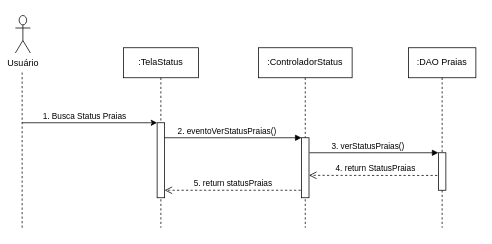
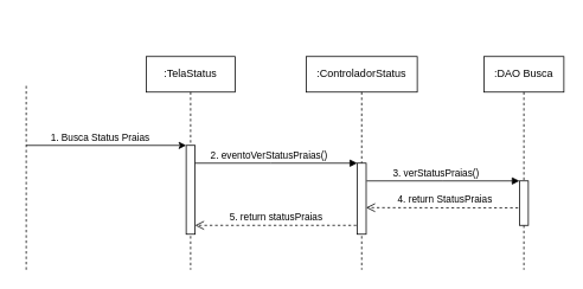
  <mxCell id="0" />
  <mxCell id="1" parent="0" />
  <mxCell id="2" value=":TelaStatus" style="shape=umlLifeline;perimeter=lifelinePerimeter;whiteSpace=wrap;html=1;container=0;dropTarget=0;collapsible=0;recursiveResize=0;outlineConnect=0;portConstraint=eastwest;newEdgeStyle={&quot;edgeStyle&quot;:&quot;elbowEdgeStyle&quot;,&quot;elbow&quot;:&quot;vertical&quot;,&quot;curved&quot;:0,&quot;rounded&quot;:0};" parent="1" vertex="1"><mxGeometry x="164" y="63" width="100" height="240" as="geometry" /></mxCell>
  <mxCell id="3" value="" style="html=1;points=[];perimeter=orthogonalPerimeter;outlineConnect=0;targetShapes=umlLifeline;portConstraint=eastwest;newEdgeStyle={&quot;edgeStyle&quot;:&quot;elbowEdgeStyle&quot;,&quot;elbow&quot;:&quot;vertical&quot;,&quot;curved&quot;:0,&quot;rounded&quot;:0};" parent="2" vertex="1"><mxGeometry x="45" y="100" width="10" height="100" as="geometry" /></mxCell>
  <mxCell id="4" value=":ControladorStatus" style="shape=umlLifeline;perimeter=lifelinePerimeter;whiteSpace=wrap;html=1;container=0;dropTarget=0;collapsible=0;recursiveResize=0;outlineConnect=0;portConstraint=eastwest;newEdgeStyle={&quot;edgeStyle&quot;:&quot;elbowEdgeStyle&quot;,&quot;elbow&quot;:&quot;vertical&quot;,&quot;curved&quot;:0,&quot;rounded&quot;:0};" parent="1" vertex="1"><mxGeometry x="344" y="63" width="125" height="240" as="geometry" /></mxCell>
  <mxCell id="5" value="" style="html=1;points=[];perimeter=orthogonalPerimeter;outlineConnect=0;targetShapes=umlLifeline;portConstraint=eastwest;newEdgeStyle={&quot;edgeStyle&quot;:&quot;elbowEdgeStyle&quot;,&quot;elbow&quot;:&quot;vertical&quot;,&quot;curved&quot;:0,&quot;rounded&quot;:0};" parent="4" vertex="1"><mxGeometry x="57.5" y="120" width="10" height="80" as="geometry" /></mxCell>
  <mxCell id="6" value="2. eventoVerStatusPraias()" style="html=1;verticalAlign=bottom;endArrow=block;edgeStyle=elbowEdgeStyle;elbow=vertical;curved=0;rounded=0;" parent="1" edge="1"><mxGeometry x="-0.091" relative="1" as="geometry"><mxPoint x="219" y="183" as="sourcePoint" /><Array as="points"><mxPoint x="304" y="183" /></Array><mxPoint x="401.5" y="183" as="targetPoint" /><mxPoint as="offset" /></mxGeometry></mxCell>
  <mxCell id="7" value="4. return StatusPraias" style="html=1;verticalAlign=bottom;endArrow=open;dashed=1;endSize=8;edgeStyle=elbowEdgeStyle;elbow=horizontal;curved=0;rounded=0;entryX=0.998;entryY=0.76;entryDx=0;entryDy=0;entryPerimeter=0;" parent="1" edge="1"><mxGeometry x="0.001" relative="1" as="geometry"><mxPoint x="411.48" y="233.07" as="targetPoint" /><Array as="points" /><mxPoint x="588.5" y="233.27" as="sourcePoint" /><mxPoint as="offset" /></mxGeometry></mxCell>
  <mxCell id="8" value="" style="endArrow=none;dashed=1;html=1;rounded=0;" parent="1" edge="1"><mxGeometry width="50" height="50" relative="1" as="geometry"><mxPoint x="29" y="303" as="sourcePoint" /><mxPoint x="29" y="93" as="targetPoint" /></mxGeometry></mxCell>
- <mxCell id="9" value="Usuário" style="shape=umlActor;verticalLabelPosition=bottom;verticalAlign=top;html=1;outlineConnect=0;" parent="1" vertex="1"><mxGeometry x="20" y="20" width="20" height="50" as="geometry" /></mxCell>
  <mxCell id="10" value="" style="endArrow=classic;html=1;rounded=0;" parent="1" target="3" edge="1"><mxGeometry width="50" height="50" relative="1" as="geometry"><mxPoint x="29" y="163" as="sourcePoint" /><mxPoint x="199" y="163" as="targetPoint" /></mxGeometry></mxCell>
  <mxCell id="11" value="1. Busca Status Praias" style="edgeLabel;html=1;align=center;verticalAlign=middle;resizable=0;points=[];" parent="10" vertex="1" connectable="0"><mxGeometry x="-0.093" y="-1" relative="1" as="geometry"><mxPoint y="-11" as="offset" /></mxGeometry></mxCell>
- <mxCell id="12" value=":DAO Praias" style="shape=umlLifeline;perimeter=lifelinePerimeter;whiteSpace=wrap;html=1;container=0;dropTarget=0;collapsible=0;recursiveResize=0;outlineConnect=0;portConstraint=eastwest;newEdgeStyle={&quot;edgeStyle&quot;:&quot;elbowEdgeStyle&quot;,&quot;elbow&quot;:&quot;vertical&quot;,&quot;curved&quot;:0,&quot;rounded&quot;:0};" parent="1" vertex="1"><mxGeometry x="544" y="63" width="90" height="240" as="geometry" /></mxCell>
+ <mxCell id="12" value=":DAO Busca" style="shape=umlLifeline;perimeter=lifelinePerimeter;whiteSpace=wrap;html=1;container=0;dropTarget=0;collapsible=0;recursiveResize=0;outlineConnect=0;portConstraint=eastwest;newEdgeStyle={&quot;edgeStyle&quot;:&quot;elbowEdgeStyle&quot;,&quot;elbow&quot;:&quot;vertical&quot;,&quot;curved&quot;:0,&quot;rounded&quot;:0};" parent="1" vertex="1"><mxGeometry x="544" y="63" width="90" height="240" as="geometry" /></mxCell>
  <mxCell id="13" value="" style="html=1;points=[];perimeter=orthogonalPerimeter;outlineConnect=0;targetShapes=umlLifeline;portConstraint=eastwest;newEdgeStyle={&quot;edgeStyle&quot;:&quot;elbowEdgeStyle&quot;,&quot;elbow&quot;:&quot;vertical&quot;,&quot;curved&quot;:0,&quot;rounded&quot;:0};" parent="12" vertex="1"><mxGeometry x="40" y="140" width="10" height="50" as="geometry" /></mxCell>
  <mxCell id="14" value="3. verStatusPraias()" style="html=1;verticalAlign=bottom;endArrow=block;edgeStyle=elbowEdgeStyle;elbow=vertical;curved=0;rounded=0;" parent="1" edge="1"><mxGeometry x="-0.089" relative="1" as="geometry"><mxPoint x="412" y="203" as="sourcePoint" /><Array as="points"><mxPoint x="497" y="203" /></Array><mxPoint x="584" y="203" as="targetPoint" /><mxPoint as="offset" /></mxGeometry></mxCell>
  <mxCell id="15" value="5. return statusPraias" style="html=1;verticalAlign=bottom;endArrow=open;dashed=1;endSize=8;edgeStyle=elbowEdgeStyle;elbow=vertical;curved=0;rounded=0;" parent="1" edge="1"><mxGeometry relative="1" as="geometry"><mxPoint x="219" y="253" as="targetPoint" /><Array as="points"><mxPoint x="225.5" y="253" /></Array><mxPoint x="400.5" y="253" as="sourcePoint" /></mxGeometry></mxCell>
